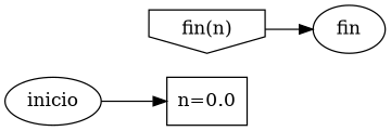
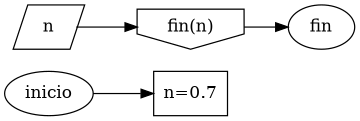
  digraph {
    rankdir=LR
    node [shape=ellipse]
    n1 [label=inicio]
-   n2 [label="n=0.0" shape=box]
+   n2 [label="n=0.7" shape=box]
+   n3 [label=n shape=parallelogram]
    n4 [label="fin(n)" shape=invhouse]
    n5 [label=fin]
    n1 -> n2
+   n3 -> n4
    n4 -> n5
  }
